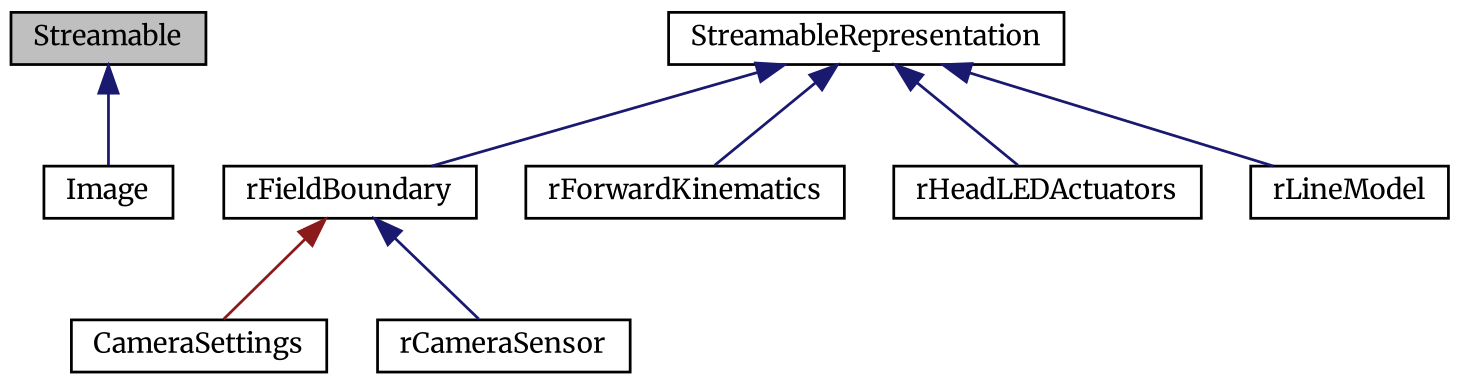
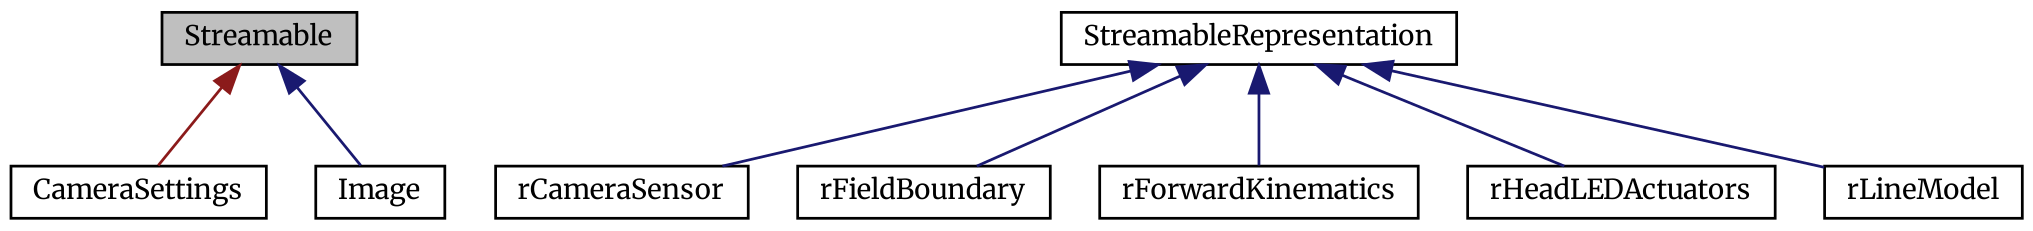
  digraph {
    fontname=Merriweather
    node [color=black fillcolor=white fontname=Merriweather fontsize=10 shape=record style=filled]
    edge [color=midnightblue dir=back fontname=Merriweather fontsize=10 labelfontname=Helvetica labelfontsize=10 style=solid]
    n1 [fillcolor=grey75 fontcolor=black height=0.2 label=Streamable width=0.4]
    n2 [height=0.2 label=CameraSettings width=0.4]
    n3 [height=0.2 label=Image width=0.4]
    n4 [height=0.2 label=StreamableRepresentation width=0.4]
    n5 [height=0.2 label=rCameraSensor width=0.4]
    n6 [height=0.2 label=rFieldBoundary width=0.4]
    n7 [height=0.2 label=rForwardKinematics width=0.4]
    n8 [height=0.2 label=rHeadLEDActuators width=0.4]
    n9 [height=0.2 label=rLineModel width=0.4]
-   n6 -> n2 [color=firebrick4]
+   n1 -> n2 [color=firebrick4]
    n1 -> n3
-   n6 -> n5
+   n4 -> n5
    n4 -> n6
    n4 -> n7
    n4 -> n8
    n4 -> n9
  }
